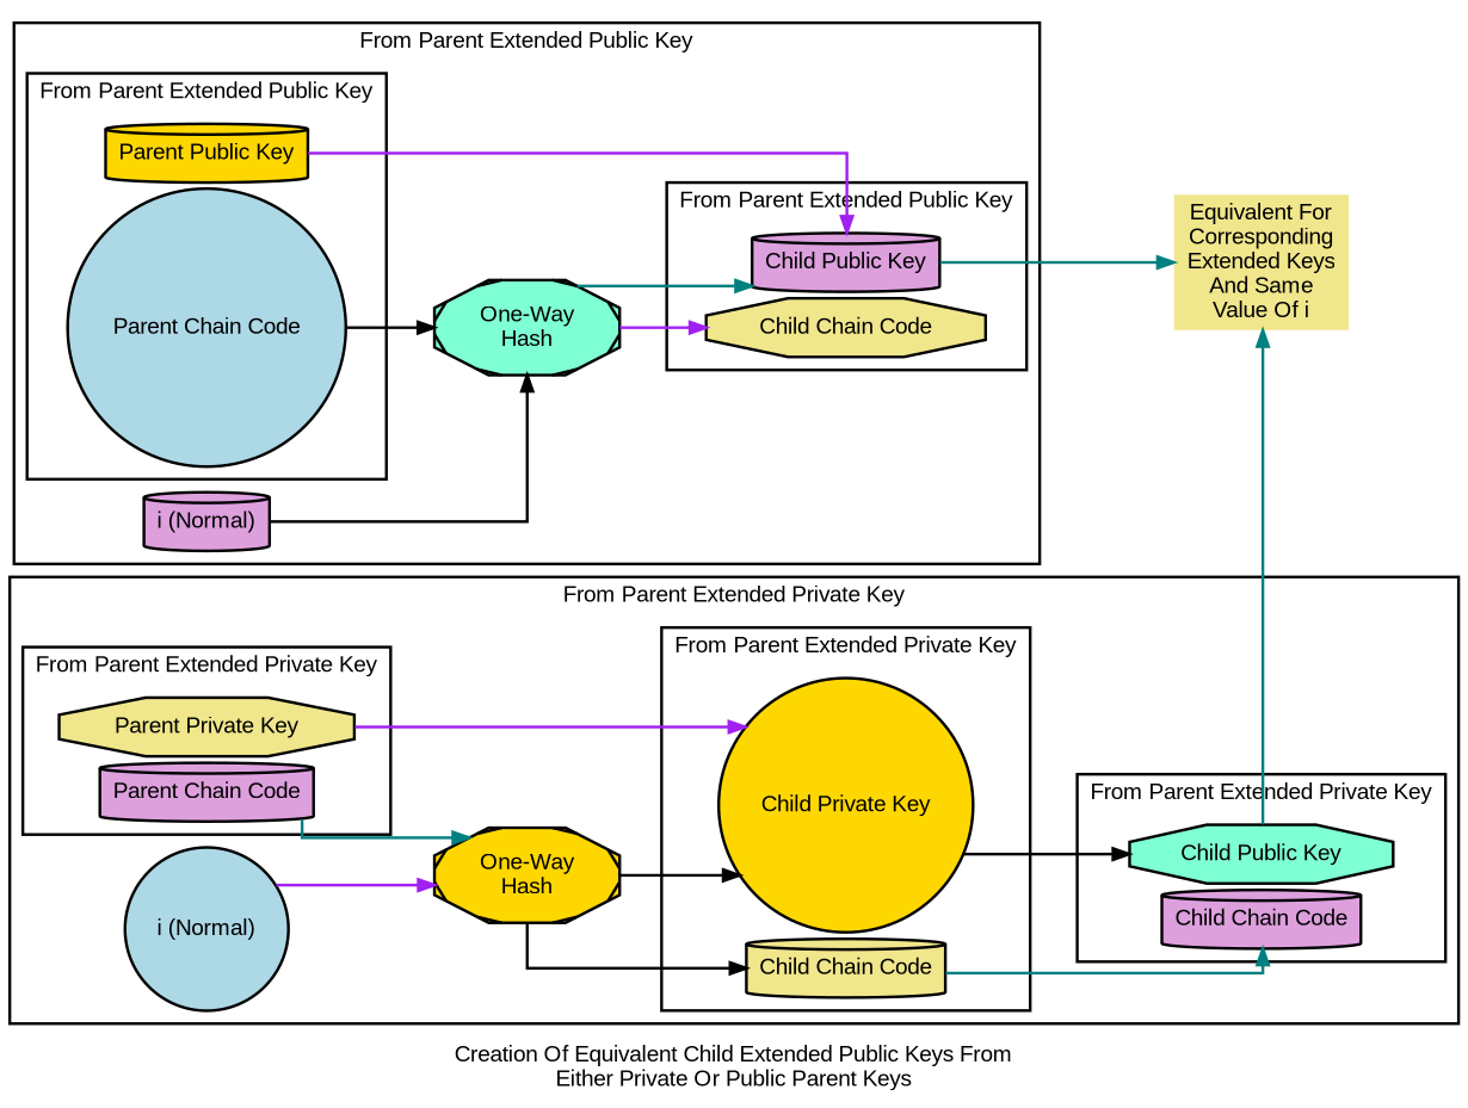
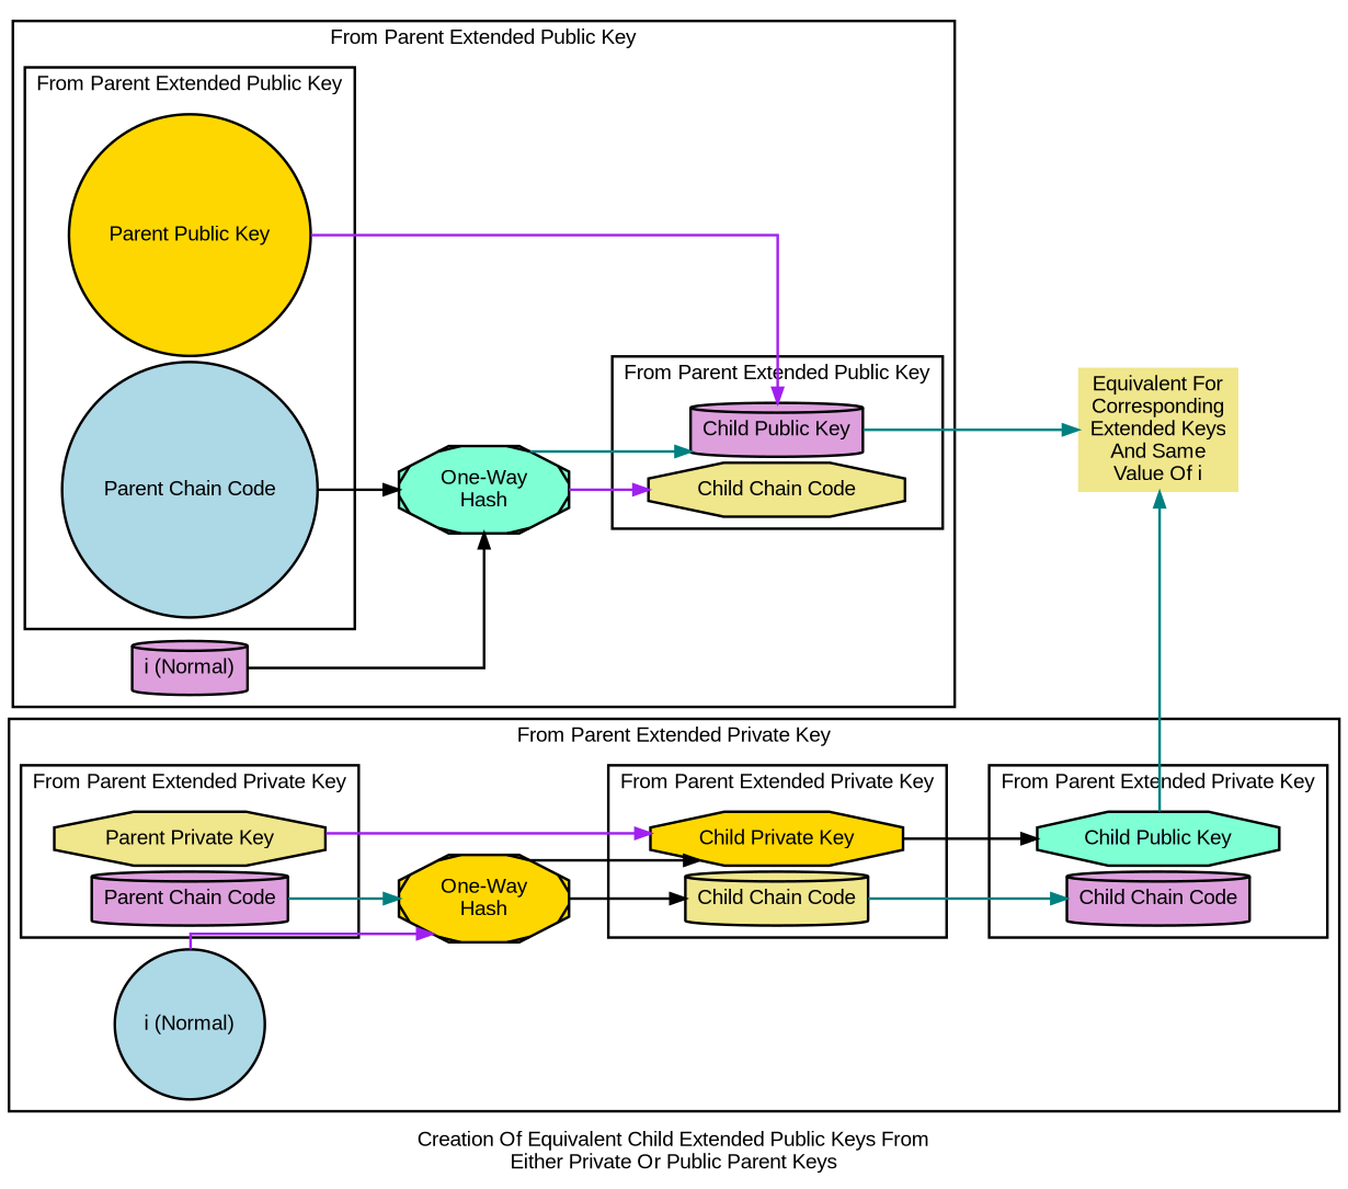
  digraph {
    fontname="Liberation Sans"
    label="Creation Of Equivalent Child Extended Public Keys From\nEither Private Or Public Parent Keys"
    nodesep=0.05
    penwidth=1.75
    rankdir=LR
    ranksep=0.30
    splines=ortho
    node [fillcolor=khaki fontname="Liberation Sans" penwidth=1.75 shape=octagon style=filled]
    edge [color=teal fontname="Liberation Sans" penwidth=1.75]
    n1 [label="Parent Private Key"]
    n2 [fillcolor=plum label="Parent Chain Code" shape=cylinder]
-   n3 [fillcolor=gold label="Child Private Key" shape=circle]
+   n3 [fillcolor=gold label="Child Private Key"]
    n4 [label="Child Chain Code" shape=cylinder]
    n5 [fillcolor=aquamarine label="Child Public Key"]
    n6 [fillcolor=plum label="Child Chain Code" shape=cylinder]
    n7 [fillcolor=gold label="One-Way\nHash" style="diagonals,filled"]
    n8 [fillcolor=lightblue label="i (Normal)" shape=circle]
-   n9 [fillcolor=gold label="Parent Public Key" shape=cylinder]
+   n9 [fillcolor=gold label="Parent Public Key" shape=circle]
    n10 [fillcolor=lightblue label="Parent Chain Code" shape=circle]
    n11 [fillcolor=plum label="Child Public Key" shape=cylinder]
    n12 [label="Child Chain Code"]
    n13 [fillcolor=aquamarine label="One-Way\nHash" style="diagonals,filled"]
    n14 [fillcolor=plum label="i (Normal)" shape=cylinder]
    n15 [label="Equivalent For\nCorresponding\nExtended Keys\nAnd Same\nValue Of i" shape=none]
    subgraph cluster_1 {
      label="From Parent Extended Private Key"
      n7
      n8
      subgraph cluster_2 {
        label="From Parent Extended Private Key"
        n1
        n2
      }
      subgraph cluster_3 {
        label="From Parent Extended Private Key"
        n3
        n4
      }
      subgraph cluster_4 {
        label="From Parent Extended Private Key"
        n5
        n6
      }
    }
    subgraph cluster_5 {
      label="From Parent Extended Public Key"
      n13
      n14
      subgraph cluster_6 {
        label="From Parent Extended Public Key"
        n9
        n10
      }
      subgraph cluster_7 {
        label="From Parent Extended Public Key"
        n11
        n12
      }
    }
    n1 -> n3 [color=purple style=axeed]
    n2 -> n7
    n3 -> n5 [color=black]
    n4 -> n6
    n7 -> n3 [color=black]
    n7 -> n4 [color=black]
    n8 -> n7 [color=purple]
    n9 -> n11 [color=purple]
    n10 -> n13 [color=black]
    n11 -> n15 [style=axeed]
    n13 -> n11
    n13 -> n12 [color=purple]
    n14 -> n13 [color=black]
    n15 -> n5 [constraint=false dir=back style=axeed]
  }
